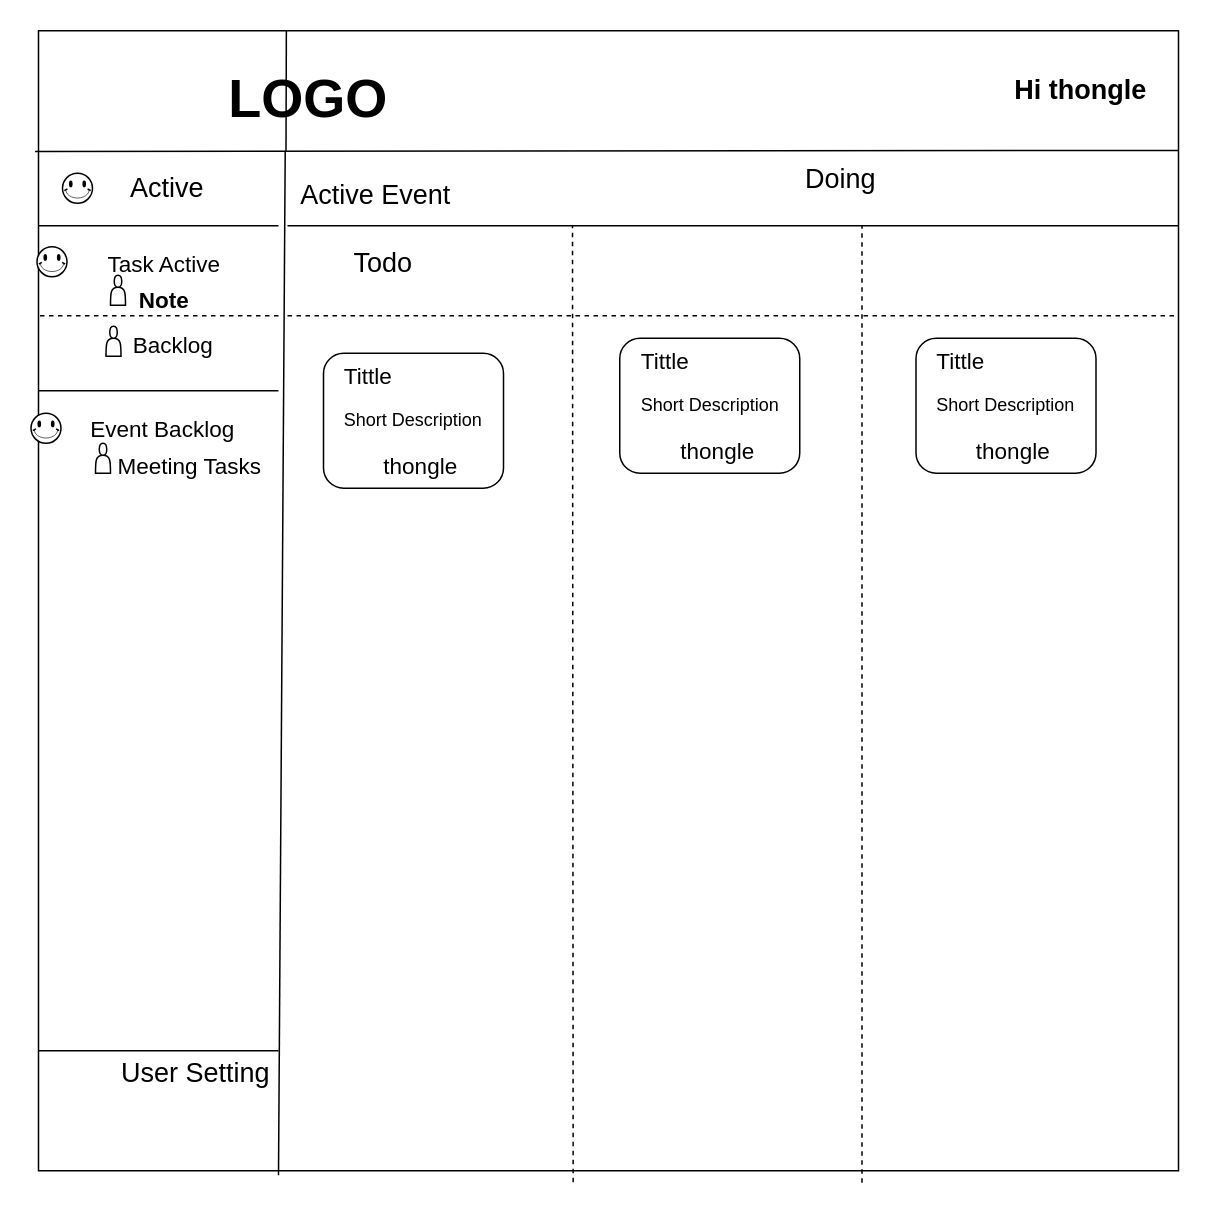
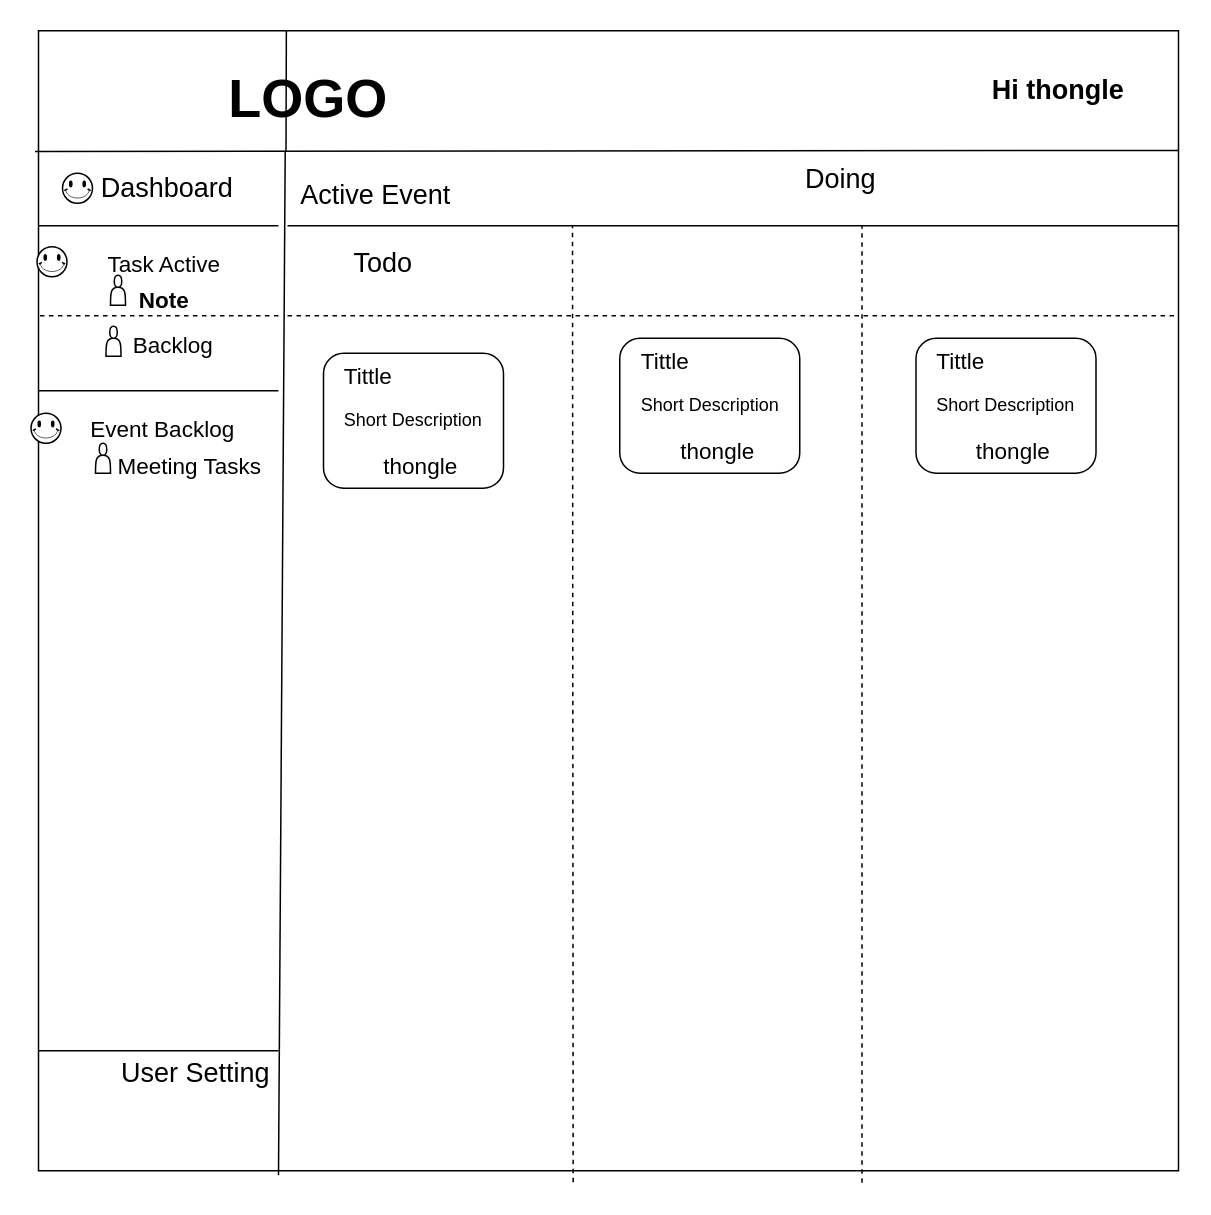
  <mxCell id="0" />
  <mxCell id="1" parent="0" />
  <mxCell id="2" value="" style="whiteSpace=wrap;html=1;aspect=fixed;" vertex="1" parent="1"><mxGeometry x="25" y="20" width="760" height="760" as="geometry" /></mxCell>
  <mxCell id="3" value="" style="endArrow=none;html=1;rounded=0;exitX=-0.003;exitY=0.106;exitDx=0;exitDy=0;exitPerimeter=0;entryX=1;entryY=0.105;entryDx=0;entryDy=0;entryPerimeter=0;" edge="1" parent="1" source="2" target="2"><mxGeometry width="50" height="50" relative="1" as="geometry"><mxPoint x="475" y="450" as="sourcePoint" /><mxPoint x="525" y="400" as="targetPoint" /></mxGeometry></mxCell>
  <mxCell id="4" value="" style="endArrow=none;html=1;rounded=0;exitX=0.152;exitY=1.004;exitDx=0;exitDy=0;exitPerimeter=0;" edge="1" parent="1"><mxGeometry width="50" height="50" relative="1" as="geometry"><mxPoint x="185" y="783.04" as="sourcePoint" /><mxPoint x="189.48" y="100" as="targetPoint" /></mxGeometry></mxCell>
  <mxCell id="5" value="" style="endArrow=none;html=1;rounded=0;entryX=0.224;entryY=0;entryDx=0;entryDy=0;entryPerimeter=0;" edge="1" parent="1"><mxGeometry width="50" height="50" relative="1" as="geometry"><mxPoint x="190" y="100" as="sourcePoint" /><mxPoint x="190.24" y="20" as="targetPoint" /></mxGeometry></mxCell>
  <mxCell id="6" value="&lt;b&gt;&lt;font style=&quot;font-size: 36px;&quot;&gt;LOGO&lt;/font&gt;&lt;/b&gt;" style="text;html=1;strokeColor=none;fillColor=none;align=center;verticalAlign=middle;whiteSpace=wrap;rounded=0;" vertex="1" parent="1"><mxGeometry x="145" y="40" width="120" height="50" as="geometry" /></mxCell>
- <mxCell id="7" value="&lt;b&gt;&lt;font style=&quot;font-size: 18px;&quot;&gt;Hi thongle&lt;/font&gt;&lt;/b&gt;" style="text;html=1;strokeColor=none;fillColor=none;align=center;verticalAlign=middle;whiteSpace=wrap;rounded=0;" vertex="1" parent="1"><mxGeometry x="655" y="30" width="130" height="60" as="geometry" /></mxCell>
- <mxCell id="8" value="&lt;font style=&quot;font-size: 18px;&quot;&gt;Active&lt;/font&gt;" style="text;html=1;strokeColor=none;fillColor=none;align=center;verticalAlign=middle;whiteSpace=wrap;rounded=0;" vertex="1" parent="1"><mxGeometry x="46" y="110" width="130" height="30" as="geometry" /></mxCell>
+ <mxCell id="7" value="&lt;b&gt;&lt;font style=&quot;font-size: 18px;&quot;&gt;Hi thongle&lt;/font&gt;&lt;/b&gt;" style="text;html=1;strokeColor=none;fillColor=none;align=center;verticalAlign=middle;whiteSpace=wrap;rounded=0;" vertex="1" parent="1"><mxGeometry x="640" y="30" width="130" height="60" as="geometry" /></mxCell>
+ <mxCell id="8" value="&lt;font style=&quot;font-size: 18px;&quot;&gt;Dashboard&lt;/font&gt;" style="text;html=1;strokeColor=none;fillColor=none;align=center;verticalAlign=middle;whiteSpace=wrap;rounded=0;" vertex="1" parent="1"><mxGeometry x="46" y="110" width="130" height="30" as="geometry" /></mxCell>
  <mxCell id="9" value="" style="endArrow=none;html=1;rounded=0;" edge="1" parent="1"><mxGeometry width="50" height="50" relative="1" as="geometry"><mxPoint x="25" y="150" as="sourcePoint" /><mxPoint x="185" y="150" as="targetPoint" /><Array as="points" /></mxGeometry></mxCell>
  <mxCell id="10" value="&lt;font style=&quot;font-size: 18px;&quot;&gt;User Setting&lt;/font&gt;" style="text;html=1;strokeColor=none;fillColor=none;align=center;verticalAlign=middle;whiteSpace=wrap;rounded=0;" vertex="1" parent="1"><mxGeometry x="60" y="700" width="140" height="30" as="geometry" /></mxCell>
  <mxCell id="11" value="&lt;font style=&quot;font-size: 15px;&quot;&gt;Task Active&lt;/font&gt;" style="text;html=1;strokeColor=none;fillColor=none;align=center;verticalAlign=middle;whiteSpace=wrap;rounded=0;" vertex="1" parent="1"><mxGeometry x="44" y="160" width="130" height="30" as="geometry" /></mxCell>
  <mxCell id="12" value="" style="verticalLabelPosition=bottom;verticalAlign=top;html=1;shape=mxgraph.basic.smiley" vertex="1" parent="1"><mxGeometry x="41" y="115" width="20" height="20" as="geometry" /></mxCell>
  <mxCell id="13" value="" style="verticalLabelPosition=bottom;verticalAlign=top;html=1;shape=mxgraph.basic.smiley" vertex="1" parent="1"><mxGeometry x="24" y="164" width="20" height="20" as="geometry" /></mxCell>
  <mxCell id="14" value="" style="endArrow=none;html=1;rounded=0;" edge="1" parent="1"><mxGeometry width="50" height="50" relative="1" as="geometry"><mxPoint x="25" y="260" as="sourcePoint" /><mxPoint x="185" y="260" as="targetPoint" /><Array as="points" /></mxGeometry></mxCell>
  <mxCell id="15" value="&lt;font style=&quot;font-size: 15px;&quot;&gt;&lt;b&gt;Note&lt;/b&gt;&lt;/font&gt;" style="text;html=1;strokeColor=none;fillColor=none;align=center;verticalAlign=middle;whiteSpace=wrap;rounded=0;" vertex="1" parent="1"><mxGeometry x="44" y="184" width="130" height="30" as="geometry" /></mxCell>
  <mxCell id="16" value="&lt;font style=&quot;font-size: 15px;&quot;&gt;Backlog&lt;/font&gt;" style="text;html=1;strokeColor=none;fillColor=none;align=center;verticalAlign=middle;whiteSpace=wrap;rounded=0;" vertex="1" parent="1"><mxGeometry x="50" y="214" width="130" height="30" as="geometry" /></mxCell>
  <mxCell id="17" value="" style="endArrow=none;dashed=1;html=1;rounded=0;entryX=0;entryY=0.25;entryDx=0;entryDy=0;" edge="1" parent="1" target="2"><mxGeometry width="50" height="50" relative="1" as="geometry"><mxPoint x="185" y="210" as="sourcePoint" /><mxPoint x="60" y="214" as="targetPoint" /></mxGeometry></mxCell>
  <mxCell id="18" value="" style="shape=actor;whiteSpace=wrap;html=1;" vertex="1" parent="1"><mxGeometry x="73" y="183" width="10" height="20" as="geometry" /></mxCell>
  <mxCell id="19" value="" style="shape=actor;whiteSpace=wrap;html=1;" vertex="1" parent="1"><mxGeometry x="70" y="217" width="10" height="20" as="geometry" /></mxCell>
  <mxCell id="20" value="&lt;font style=&quot;font-size: 15px;&quot;&gt;Event Backlog&lt;/font&gt;" style="text;html=1;strokeColor=none;fillColor=none;align=center;verticalAlign=middle;whiteSpace=wrap;rounded=0;" vertex="1" parent="1"><mxGeometry x="41" y="270" width="134" height="30" as="geometry" /></mxCell>
  <mxCell id="21" value="" style="verticalLabelPosition=bottom;verticalAlign=top;html=1;shape=mxgraph.basic.smiley" vertex="1" parent="1"><mxGeometry x="20" y="275" width="20" height="20" as="geometry" /></mxCell>
  <mxCell id="22" value="&lt;font style=&quot;font-size: 15px;&quot;&gt;Meeting Tasks&lt;/font&gt;" style="text;html=1;strokeColor=none;fillColor=none;align=center;verticalAlign=middle;whiteSpace=wrap;rounded=0;" vertex="1" parent="1"><mxGeometry x="61" y="295" width="130" height="30" as="geometry" /></mxCell>
  <mxCell id="23" value="" style="shape=actor;whiteSpace=wrap;html=1;" vertex="1" parent="1"><mxGeometry x="63" y="295" width="10" height="20" as="geometry" /></mxCell>
  <mxCell id="24" value="" style="endArrow=none;html=1;rounded=0;" edge="1" parent="1"><mxGeometry width="50" height="50" relative="1" as="geometry"><mxPoint x="25" y="700" as="sourcePoint" /><mxPoint x="185" y="700" as="targetPoint" /><Array as="points" /></mxGeometry></mxCell>
  <mxCell id="25" value="" style="endArrow=none;html=1;rounded=0;" edge="1" parent="1"><mxGeometry width="50" height="50" relative="1" as="geometry"><mxPoint x="191" y="150" as="sourcePoint" /><mxPoint x="785" y="150" as="targetPoint" /></mxGeometry></mxCell>
  <mxCell id="26" value="&lt;font style=&quot;font-size: 18px;&quot;&gt;Active Event&lt;/font&gt;" style="text;html=1;strokeColor=none;fillColor=none;align=center;verticalAlign=middle;whiteSpace=wrap;rounded=0;" vertex="1" parent="1"><mxGeometry x="185" y="115" width="130" height="30" as="geometry" /></mxCell>
  <mxCell id="27" value="" style="endArrow=none;dashed=1;html=1;rounded=0;exitX=0.469;exitY=1.01;exitDx=0;exitDy=0;exitPerimeter=0;" edge="1" parent="1" source="2"><mxGeometry width="50" height="50" relative="1" as="geometry"><mxPoint x="475" y="420" as="sourcePoint" /><mxPoint x="381" y="150" as="targetPoint" /></mxGeometry></mxCell>
  <mxCell id="28" value="" style="endArrow=none;dashed=1;html=1;rounded=0;exitX=0.469;exitY=1.01;exitDx=0;exitDy=0;exitPerimeter=0;" edge="1" parent="1"><mxGeometry width="50" height="50" relative="1" as="geometry"><mxPoint x="574" y="788" as="sourcePoint" /><mxPoint x="574" y="150" as="targetPoint" /></mxGeometry></mxCell>
  <mxCell id="29" value="Short Description" style="rounded=1;whiteSpace=wrap;html=1;" vertex="1" parent="1"><mxGeometry x="412.5" y="225" width="120" height="90" as="geometry" /></mxCell>
  <mxCell id="30" value="&lt;font style=&quot;font-size: 15px;&quot;&gt;Tittle&lt;/font&gt;" style="text;html=1;strokeColor=none;fillColor=none;align=center;verticalAlign=middle;whiteSpace=wrap;rounded=0;" vertex="1" parent="1"><mxGeometry x="377.5" y="225" width="130" height="30" as="geometry" /></mxCell>
  <mxCell id="31" value="&lt;span style=&quot;font-size: 15px;&quot;&gt;thongle&lt;/span&gt;" style="text;html=1;strokeColor=none;fillColor=none;align=center;verticalAlign=middle;whiteSpace=wrap;rounded=0;" vertex="1" parent="1"><mxGeometry x="412.5" y="285" width="130" height="30" as="geometry" /></mxCell>
  <mxCell id="32" value="" style="endArrow=none;dashed=1;html=1;rounded=0;entryX=1;entryY=0.25;entryDx=0;entryDy=0;" edge="1" parent="1" target="2"><mxGeometry width="50" height="50" relative="1" as="geometry"><mxPoint x="191" y="210" as="sourcePoint" /><mxPoint x="241" y="160" as="targetPoint" /></mxGeometry></mxCell>
  <mxCell id="33" value="&lt;font style=&quot;font-size: 18px;&quot;&gt;Todo&lt;/font&gt;" style="text;html=1;strokeColor=none;fillColor=none;align=center;verticalAlign=middle;whiteSpace=wrap;rounded=0;" vertex="1" parent="1"><mxGeometry x="190" y="160" width="130" height="30" as="geometry" /></mxCell>
  <mxCell id="34" value="&lt;span style=&quot;font-size: 18px;&quot;&gt;Doing&lt;/span&gt;" style="text;html=1;strokeColor=none;fillColor=none;align=center;verticalAlign=middle;whiteSpace=wrap;rounded=0;" vertex="1" parent="1"><mxGeometry x="495" y="104" width="130" height="30" as="geometry" /></mxCell>
  <mxCell id="35" value="Short Description" style="rounded=1;whiteSpace=wrap;html=1;" vertex="1" parent="1"><mxGeometry x="215" y="235" width="120" height="90" as="geometry" /></mxCell>
  <mxCell id="36" value="&lt;font style=&quot;font-size: 15px;&quot;&gt;Tittle&lt;/font&gt;" style="text;html=1;strokeColor=none;fillColor=none;align=center;verticalAlign=middle;whiteSpace=wrap;rounded=0;" vertex="1" parent="1"><mxGeometry x="180" y="235" width="130" height="30" as="geometry" /></mxCell>
  <mxCell id="37" value="&lt;span style=&quot;font-size: 15px;&quot;&gt;thongle&lt;/span&gt;" style="text;html=1;strokeColor=none;fillColor=none;align=center;verticalAlign=middle;whiteSpace=wrap;rounded=0;" vertex="1" parent="1"><mxGeometry x="215" y="295" width="130" height="30" as="geometry" /></mxCell>
  <mxCell id="38" value="Short Description" style="rounded=1;whiteSpace=wrap;html=1;" vertex="1" parent="1"><mxGeometry x="610" y="225" width="120" height="90" as="geometry" /></mxCell>
  <mxCell id="39" value="&lt;font style=&quot;font-size: 15px;&quot;&gt;Tittle&lt;/font&gt;" style="text;html=1;strokeColor=none;fillColor=none;align=center;verticalAlign=middle;whiteSpace=wrap;rounded=0;" vertex="1" parent="1"><mxGeometry x="575" y="225" width="130" height="30" as="geometry" /></mxCell>
  <mxCell id="40" value="&lt;span style=&quot;font-size: 15px;&quot;&gt;thongle&lt;/span&gt;" style="text;html=1;strokeColor=none;fillColor=none;align=center;verticalAlign=middle;whiteSpace=wrap;rounded=0;" vertex="1" parent="1"><mxGeometry x="610" y="285" width="130" height="30" as="geometry" /></mxCell>
